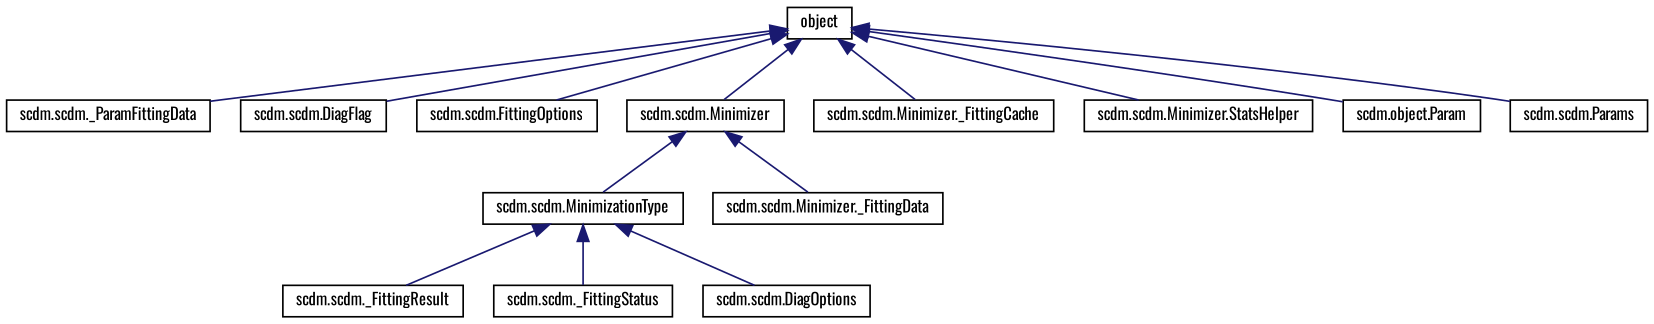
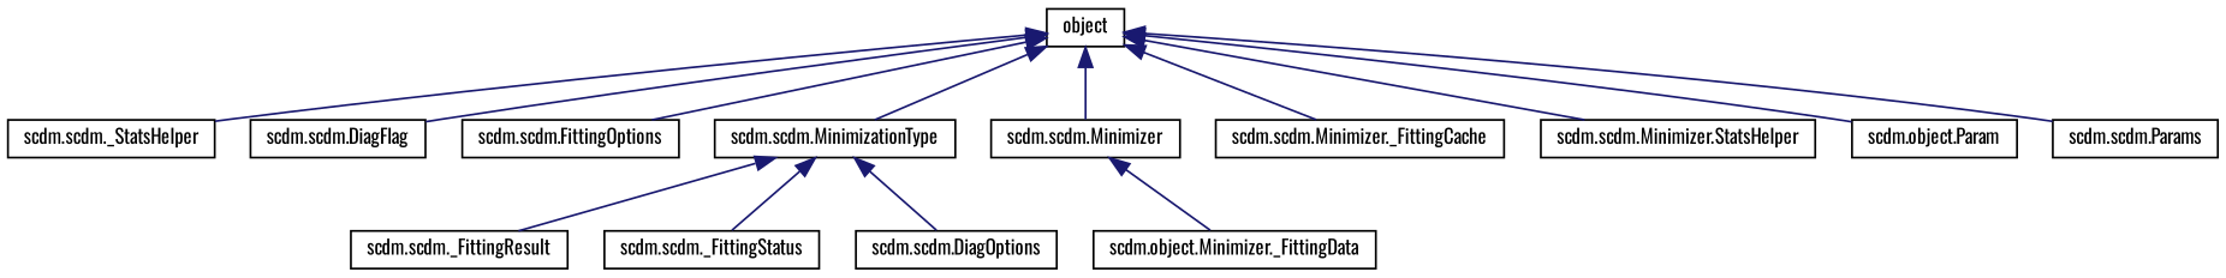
  digraph {
    fontname=Oswald
    rankdir=TB
    node [color=black fillcolor=white fontname=Oswald fontsize=10 shape=record style=filled]
    edge [color=midnightblue dir=back fontname=Oswald fontsize=10 labelfontname=Helvetica labelfontsize=10 style=solid]
    n1 [height=0.2 label=object width=0.4]
-   n2 [height=0.2 label="scdm.scdm._ParamFittingData" width=0.4]
+   n2 [height=0.2 label="scdm.scdm._StatsHelper" width=0.4]
    n3 [height=0.2 label="scdm.scdm.DiagFlag" width=0.4]
    n4 [height=0.2 label="scdm.scdm.FittingOptions" width=0.4]
    n5 [height=0.2 label="scdm.scdm.MinimizationType" width=0.4]
    n6 [height=0.2 label="scdm.scdm.Minimizer" width=0.4]
    n7 [height=0.2 label="scdm.scdm.Minimizer._FittingCache" width=0.4]
    n8 [height=0.2 label="scdm.scdm.Minimizer.StatsHelper" width=0.4]
    n9 [height=0.2 label="scdm.object.Param" width=0.4]
    n10 [height=0.2 label="scdm.scdm.Params" width=0.4]
    n11 [height=0.2 label="scdm.scdm._FittingResult" width=0.4]
    n12 [height=0.2 label="scdm.scdm._FittingStatus" width=0.4]
    n13 [height=0.2 label="scdm.scdm.DiagOptions" width=0.4]
-   n14 [height=0.2 label="scdm.scdm.Minimizer._FittingData" width=0.4]
+   n14 [height=0.2 label="scdm.object.Minimizer._FittingData" width=0.4]
    n1 -> n2
    n1 -> n3
    n1 -> n4
-   n6 -> n5
+   n1 -> n5
    n1 -> n6
    n1 -> n7
    n1 -> n8
    n1 -> n9
    n1 -> n10
    n5 -> n11
    n5 -> n12
    n5 -> n13
    n6 -> n14
  }
